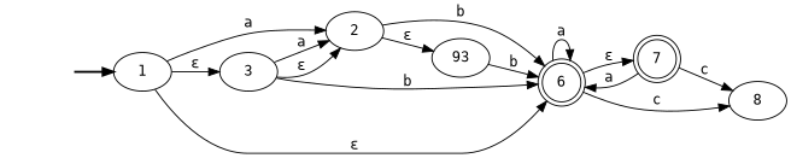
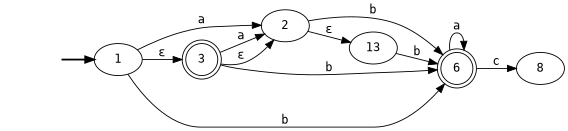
  digraph {
    fontname="DejaVu Sans Mono"
    rankdir=LR
    node [fontname="DejaVu Sans Mono"]
    edge [fontname="DejaVu Sans Mono"]
    fake [style=invisible]
    1 [root=true]
    2
-   3
+   3 [shape=doublecircle]
    n5 [label=6 shape=doublecircle]
-   13 [label=93]
-   7 [shape=doublecircle]
+   13
    8 [shape=ellipse]
    fake -> 1 [style=bold]
    1 -> 2 [label=a]
    1 -> 3 [label="ε"]
-   1 -> n5 [label="ε"]
+   1 -> n5 [label=b]
    2 -> n5 [label=b]
    2 -> 13 [label="ε"]
    3 -> 2 [label=a]
    3 -> 2 [label="ε"]
    3 -> n5 [label=b]
    n5 -> n5 [label=a]
-   n5 -> 7 [label="ε"]
    n5 -> 8 [label=c]
    13 -> n5 [label=b]
-   7 -> n5 [label=a]
-   7 -> 8 [label=c]
  }
